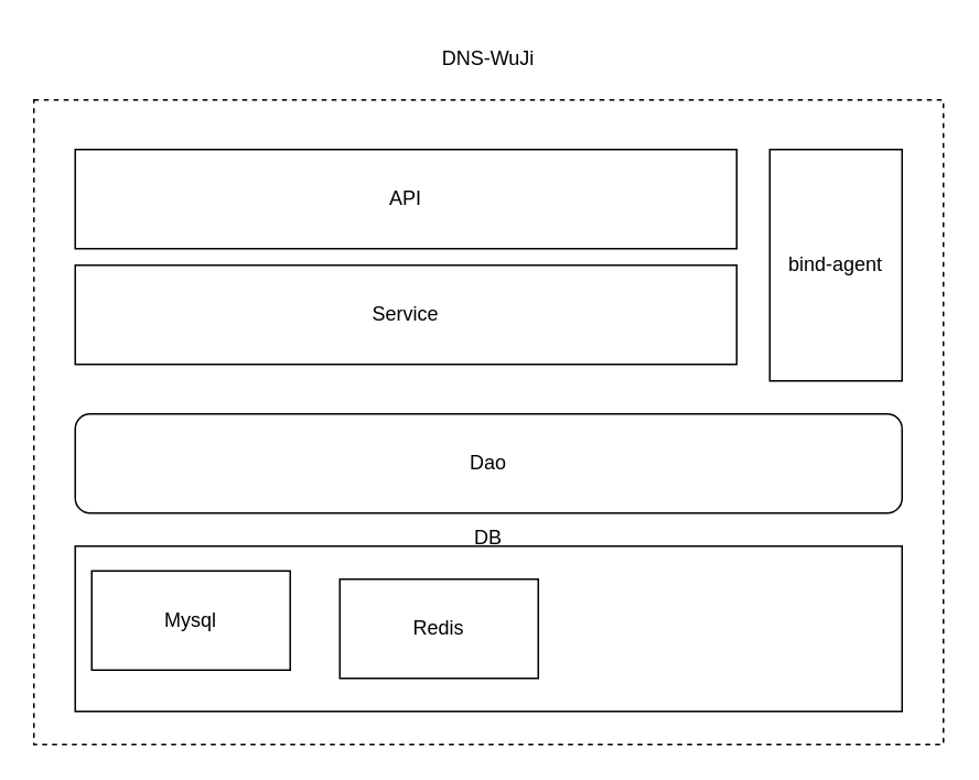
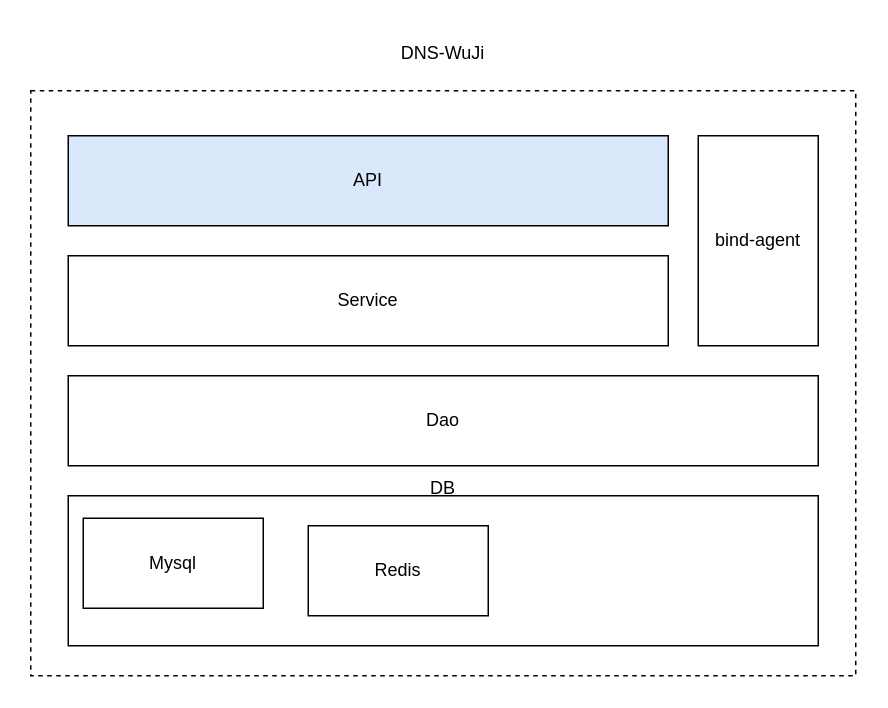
  <mxCell id="0" />
  <mxCell id="1" parent="0" />
  <mxCell id="2" value="" style="rounded=0;whiteSpace=wrap;html=1;dashed=1;" vertex="1" parent="1"><mxGeometry x="20" y="60" width="550" height="390" as="geometry" /></mxCell>
  <mxCell id="3" value="bind-agent" style="rounded=0;whiteSpace=wrap;html=1;" vertex="1" parent="1"><mxGeometry x="465" y="90" width="80" height="140" as="geometry" /></mxCell>
- <mxCell id="4" value="Service" style="rounded=0;whiteSpace=wrap;html=1;" vertex="1" parent="1"><mxGeometry x="45" y="160" width="400" height="60" as="geometry" /></mxCell>
+ <mxCell id="4" value="Service" style="rounded=0;whiteSpace=wrap;html=1;" vertex="1" parent="1"><mxGeometry x="45" y="170" width="400" height="60" as="geometry" /></mxCell>
  <mxCell id="5" value="DNS-WuJi" style="text;html=1;strokeColor=none;fillColor=none;align=center;verticalAlign=middle;whiteSpace=wrap;rounded=0;" vertex="1" parent="1"><mxGeometry x="265" y="20" width="60" height="30" as="geometry" /></mxCell>
  <mxCell id="6" value="" style="rounded=0;whiteSpace=wrap;html=1;" vertex="1" parent="1"><mxGeometry x="45" y="330" width="500" height="100" as="geometry" /></mxCell>
  <mxCell id="7" value="Mysql" style="rounded=0;whiteSpace=wrap;html=1;" vertex="1" parent="1"><mxGeometry x="55" y="345" width="120" height="60" as="geometry" /></mxCell>
  <mxCell id="8" value="Redis" style="rounded=0;whiteSpace=wrap;html=1;" vertex="1" parent="1"><mxGeometry x="205" y="350" width="120" height="60" as="geometry" /></mxCell>
  <mxCell id="9" value="DB" style="text;html=1;strokeColor=none;fillColor=none;align=center;verticalAlign=middle;whiteSpace=wrap;rounded=0;" vertex="1" parent="1"><mxGeometry x="265" y="310" width="60" height="30" as="geometry" /></mxCell>
- <mxCell id="10" value="Dao" style="whiteSpace=wrap;html=1;rounded=1;" vertex="1" parent="1"><mxGeometry x="45" y="250" width="500" height="60" as="geometry" /></mxCell>
- <mxCell id="11" value="API" style="rounded=0;whiteSpace=wrap;html=1;" vertex="1" parent="1"><mxGeometry x="45" y="90" width="400" height="60" as="geometry" /></mxCell>
+ <mxCell id="10" value="Dao" style="rounded=0;whiteSpace=wrap;html=1;" vertex="1" parent="1"><mxGeometry x="45" y="250" width="500" height="60" as="geometry" /></mxCell>
+ <mxCell id="11" value="API" style="rounded=0;whiteSpace=wrap;html=1;fillColor=#dae8fc;" vertex="1" parent="1"><mxGeometry x="45" y="90" width="400" height="60" as="geometry" /></mxCell>
